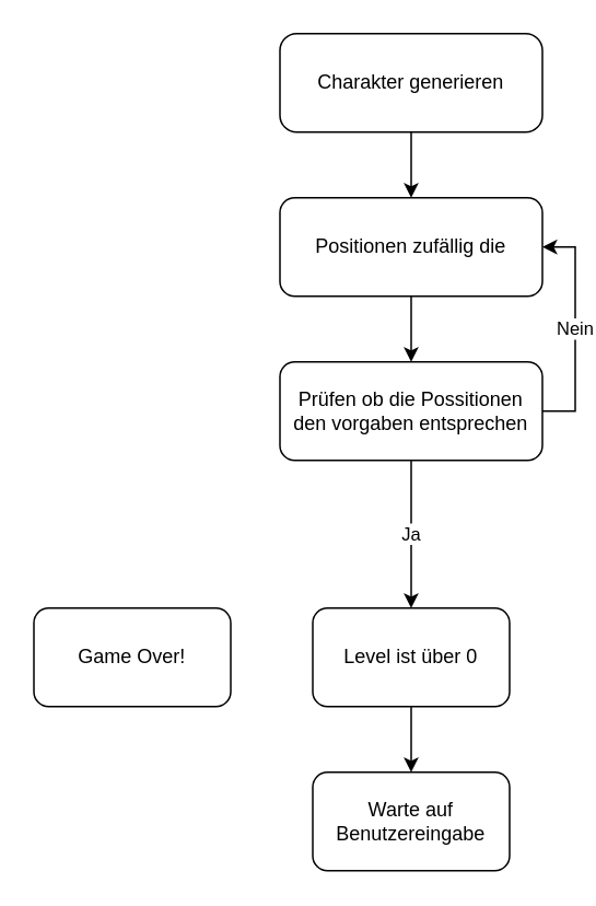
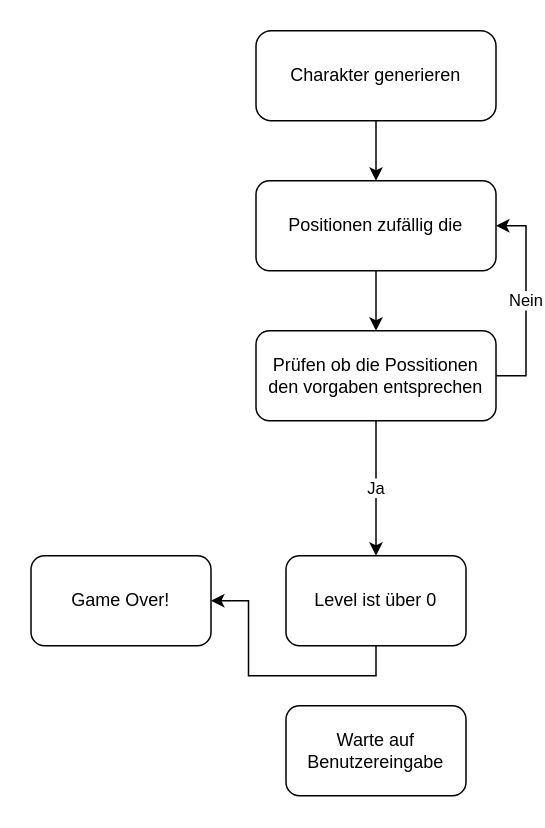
  <mxCell id="0" />
  <mxCell id="1" parent="0" />
  <mxCell id="2" style="edgeStyle=orthogonalEdgeStyle;rounded=0;orthogonalLoop=1;jettySize=auto;html=1;exitX=0.5;exitY=1;exitDx=0;exitDy=0;entryX=0.5;entryY=0;entryDx=0;entryDy=0;" edge="1" parent="1" source="3" target="5"><mxGeometry relative="1" as="geometry" /></mxCell>
  <mxCell id="3" value="Charakter generieren" style="rounded=1;whiteSpace=wrap;html=1;arcSize=17;" vertex="1" parent="1"><mxGeometry x="170" y="20" width="160" height="60" as="geometry" /></mxCell>
  <mxCell id="4" style="edgeStyle=orthogonalEdgeStyle;rounded=0;orthogonalLoop=1;jettySize=auto;html=1;" edge="1" parent="1" source="5" target="8"><mxGeometry relative="1" as="geometry" /></mxCell>
  <mxCell id="5" value="Positionen zufällig die" style="rounded=1;whiteSpace=wrap;html=1;" vertex="1" parent="1"><mxGeometry x="170" y="120" width="160" height="60" as="geometry" /></mxCell>
  <mxCell id="6" value="Ja" style="edgeStyle=orthogonalEdgeStyle;rounded=0;orthogonalLoop=1;jettySize=auto;html=1;" edge="1" parent="1" source="8"><mxGeometry relative="1" as="geometry"><mxPoint x="250" y="370" as="targetPoint" /></mxGeometry></mxCell>
  <mxCell id="7" value="Nein" style="edgeStyle=orthogonalEdgeStyle;rounded=0;orthogonalLoop=1;jettySize=auto;html=1;exitX=1;exitY=0.5;exitDx=0;exitDy=0;entryX=1;entryY=0.5;entryDx=0;entryDy=0;" edge="1" parent="1" source="8" target="5"><mxGeometry relative="1" as="geometry" /></mxCell>
  <mxCell id="8" value="Prüfen ob die Possitionen den vorgaben entsprechen" style="rounded=1;whiteSpace=wrap;html=1;" vertex="1" parent="1"><mxGeometry x="170" y="220" width="160" height="60" as="geometry" /></mxCell>
- <mxCell id="9" style="edgeStyle=orthogonalEdgeStyle;rounded=0;orthogonalLoop=1;jettySize=auto;html=1;exitX=0.5;exitY=1;exitDx=0;exitDy=0;entryX=0.5;entryY=0;entryDx=0;entryDy=0;" edge="1" parent="1" source="10" target="12"><mxGeometry relative="1" as="geometry" /></mxCell>
+ <mxCell id="9" style="edgeStyle=orthogonalEdgeStyle;rounded=0;orthogonalLoop=1;jettySize=auto;html=1;exitX=0.5;exitY=1;exitDx=0;exitDy=0;" edge="1" parent="1" source="10" target="11"><mxGeometry relative="1" as="geometry" /></mxCell>
  <mxCell id="10" value="Level ist über 0" style="rounded=1;whiteSpace=wrap;html=1;" vertex="1" parent="1"><mxGeometry x="190" y="370" width="120" height="60" as="geometry" /></mxCell>
  <mxCell id="11" value="Game Over!" style="rounded=1;whiteSpace=wrap;html=1;" vertex="1" parent="1"><mxGeometry x="20" y="370" width="120" height="60" as="geometry" /></mxCell>
  <mxCell id="12" value="Warte auf Benutzereingabe" style="rounded=1;whiteSpace=wrap;html=1;" vertex="1" parent="1"><mxGeometry x="190" y="470" width="120" height="60" as="geometry" /></mxCell>
